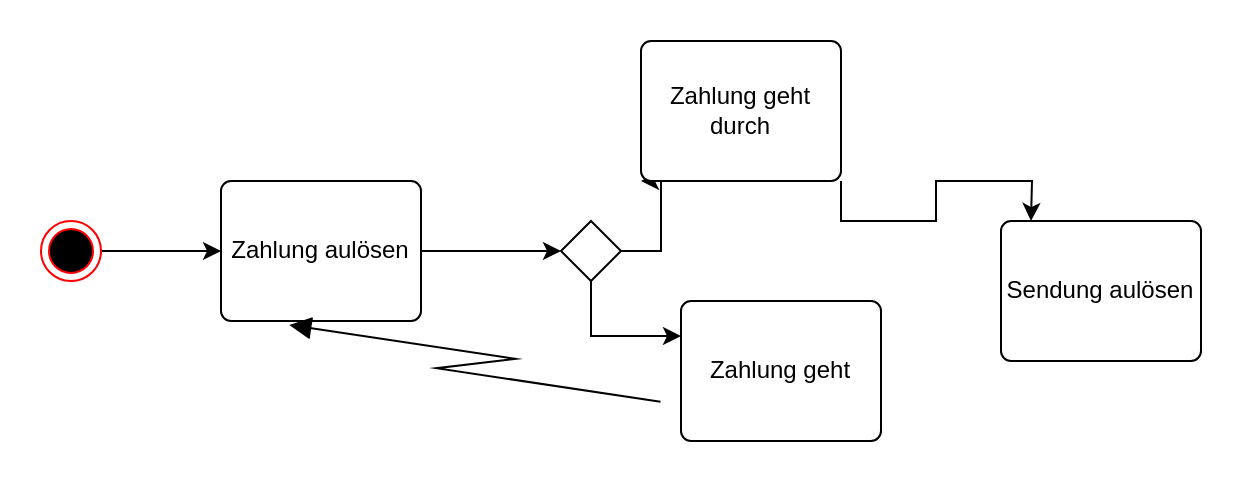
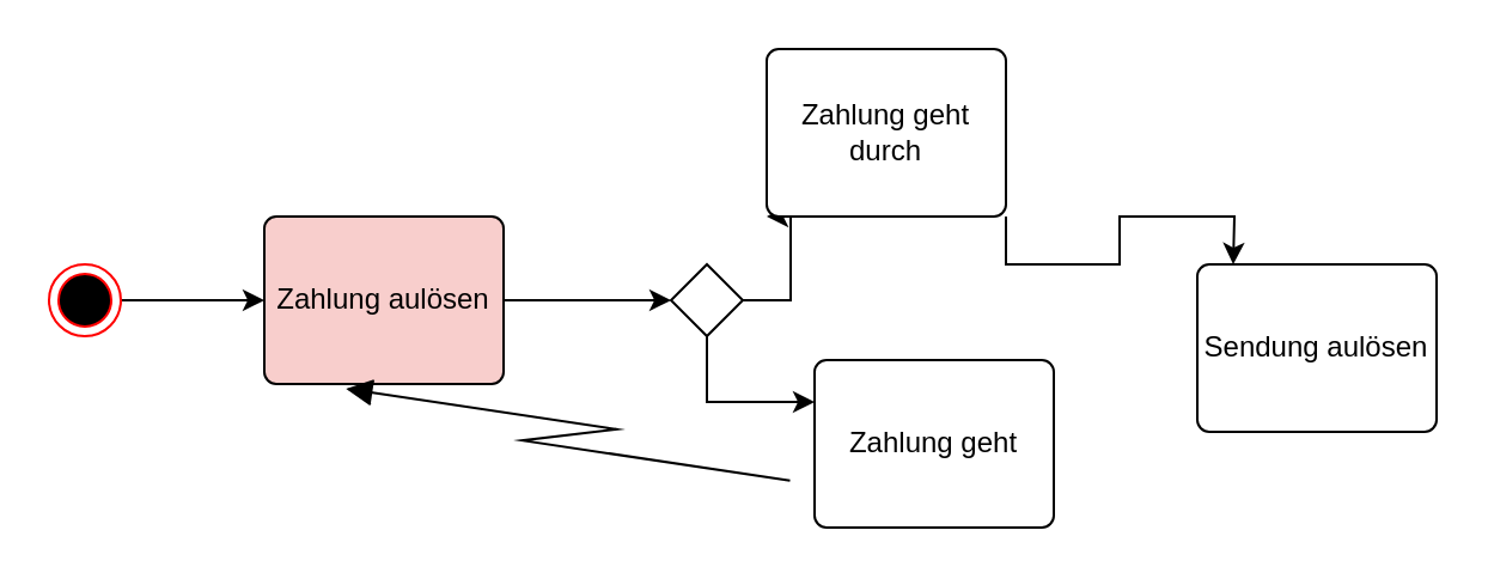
  <mxCell id="0" />
  <mxCell id="1" parent="0" />
  <mxCell id="2" style="edgeStyle=orthogonalEdgeStyle;rounded=0;orthogonalLoop=1;jettySize=auto;html=1;exitX=1;exitY=0.5;exitDx=0;exitDy=0;entryX=0;entryY=0.5;entryDx=0;entryDy=0;" edge="1" parent="1" source="3"><mxGeometry relative="1" as="geometry"><mxPoint x="110" y="125" as="targetPoint" /></mxGeometry></mxCell>
  <mxCell id="3" value="" style="ellipse;html=1;shape=endState;fillColor=#000000;strokeColor=#ff0000;" vertex="1" parent="1"><mxGeometry x="20" y="110" width="30" height="30" as="geometry" /></mxCell>
  <mxCell id="4" style="edgeStyle=orthogonalEdgeStyle;rounded=0;orthogonalLoop=1;jettySize=auto;html=1;exitX=0.5;exitY=1;exitDx=0;exitDy=0;entryX=0;entryY=0.25;entryDx=0;entryDy=0;" edge="1" parent="1" source="6" target="9"><mxGeometry relative="1" as="geometry" /></mxCell>
  <mxCell id="5" style="edgeStyle=orthogonalEdgeStyle;rounded=0;orthogonalLoop=1;jettySize=auto;html=1;entryX=0;entryY=1;entryDx=0;entryDy=0;" edge="1" parent="1" source="6" target="11"><mxGeometry relative="1" as="geometry" /></mxCell>
  <mxCell id="6" value="" style="rhombus;" vertex="1" parent="1"><mxGeometry x="280" y="110" width="30" height="30" as="geometry" /></mxCell>
  <mxCell id="7" style="edgeStyle=orthogonalEdgeStyle;rounded=0;orthogonalLoop=1;jettySize=auto;html=1;entryX=0;entryY=0.5;entryDx=0;entryDy=0;" edge="1" parent="1" source="8" target="6"><mxGeometry relative="1" as="geometry" /></mxCell>
- <mxCell id="8" value="Zahlung aulösen" style="html=1;align=center;verticalAlign=middle;rounded=1;absoluteArcSize=1;arcSize=10;dashed=0;whiteSpace=wrap;" vertex="1" parent="1"><mxGeometry x="110" y="90" width="100" height="70" as="geometry" /></mxCell>
+ <mxCell id="8" value="Zahlung aulösen" style="html=1;align=center;verticalAlign=middle;rounded=1;absoluteArcSize=1;arcSize=10;dashed=0;whiteSpace=wrap;fillColor=#f8cecc;" vertex="1" parent="1"><mxGeometry x="110" y="90" width="100" height="70" as="geometry" /></mxCell>
  <mxCell id="9" value="Zahlung geht" style="html=1;align=center;verticalAlign=middle;rounded=1;absoluteArcSize=1;arcSize=10;dashed=0;whiteSpace=wrap;" vertex="1" parent="1"><mxGeometry x="340" y="150" width="100" height="70" as="geometry" /></mxCell>
  <mxCell id="10" style="edgeStyle=orthogonalEdgeStyle;rounded=0;orthogonalLoop=1;jettySize=auto;html=1;exitX=1;exitY=1;exitDx=0;exitDy=0;" edge="1" parent="1" source="11"><mxGeometry relative="1" as="geometry"><mxPoint x="515" y="110" as="targetPoint" /></mxGeometry></mxCell>
  <mxCell id="11" value="Zahlung geht durch" style="html=1;align=center;verticalAlign=middle;rounded=1;absoluteArcSize=1;arcSize=10;dashed=0;whiteSpace=wrap;" vertex="1" parent="1"><mxGeometry x="320" y="20" width="100" height="70" as="geometry" /></mxCell>
  <mxCell id="12" value="" style="shape=mxgraph.lean_mapping.electronic_info_flow_edge;html=1;rounded=0;entryX=0.25;entryY=1;entryDx=0;entryDy=0;exitX=0;exitY=0.75;exitDx=0;exitDy=0;" edge="1" parent="1" source="9" target="8"><mxGeometry width="160" relative="1" as="geometry"><mxPoint x="280" y="250" as="sourcePoint" /><mxPoint x="440" y="250" as="targetPoint" /></mxGeometry></mxCell>
  <mxCell id="13" value="Sendung aulösen" style="html=1;align=center;verticalAlign=middle;rounded=1;absoluteArcSize=1;arcSize=10;dashed=0;whiteSpace=wrap;" vertex="1" parent="1"><mxGeometry x="500" y="110" width="100" height="70" as="geometry" /></mxCell>
